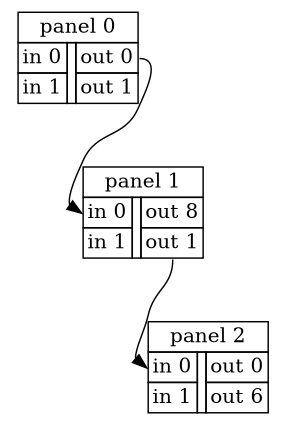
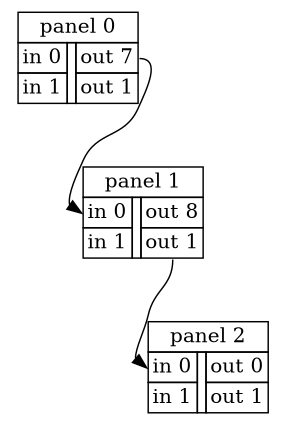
  digraph {
    node [shape=plaintext]
    edge [headport=i0]
-   n1 [label=<         <table border="0" cellborder="1" cellspacing="0">             <tr><td colspan="3">panel 0</td></tr>             <tr><td port="i0">in 0</td><td rowspan="2"></td><td port="o0">out 0</td></tr>             <tr><td port="i1">in 1</td><td port="o1">out 1</td></tr>         </table>     >]
+   n1 [label=<         <table border="0" cellborder="1" cellspacing="0">             <tr><td colspan="3">panel 0</td></tr>             <tr><td port="i0">in 0</td><td rowspan="2"></td><td port="o0">out 7</td></tr>             <tr><td port="i1">in 1</td><td port="o1">out 1</td></tr>         </table>     >]
    n2 [label=<         <table border="0" cellborder="1" cellspacing="0">             <tr><td colspan="3">panel 1</td></tr>             <tr><td port="i0">in 0</td><td rowspan="2"></td><td port="o0">out 8</td></tr>             <tr><td port="i1">in 1</td><td port="o1">out 1</td></tr>         </table>     >]
-   n3 [label=<         <table border="0" cellborder="1" cellspacing="0">             <tr><td colspan="3">panel 2</td></tr>             <tr><td port="i0">in 0</td><td rowspan="2"></td><td port="o0">out 0</td></tr>             <tr><td port="i1">in 1</td><td port="o1">out 6</td></tr>         </table>     >]
+   n3 [label=<         <table border="0" cellborder="1" cellspacing="0">             <tr><td colspan="3">panel 2</td></tr>             <tr><td port="i0">in 0</td><td rowspan="2"></td><td port="o0">out 0</td></tr>             <tr><td port="i1">in 1</td><td port="o1">out 1</td></tr>         </table>     >]
    n1 -> n2 [tailport=o0]
    n2 -> n3 [tailport=o1]
  }
